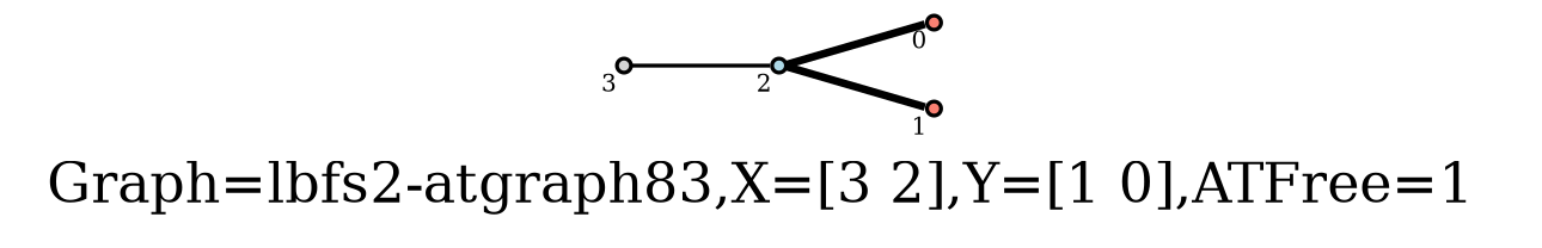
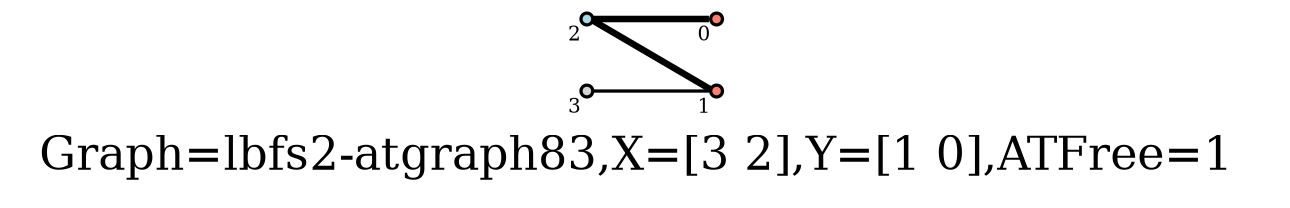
  graph {
    label="Graph=lbfs2-atgraph83,X=[3 2],Y=[1 0],ATFree=1 "
    labelloc=bottom
    rankdir=LR
    node [fillcolor=salmon fontsize=6 shape=point style=filled]
    edge [style=bold]
    0 [xlabel=0]
    1 [xlabel=1]
    2 [fillcolor=lightblue xlabel=2]
    3 [fillcolor=lightgrey xlabel=3]
    2 -- 0
    2 -- 1
-   3 -- 2 [style=solid]
+   3 -- 1 [style=solid]
  }
